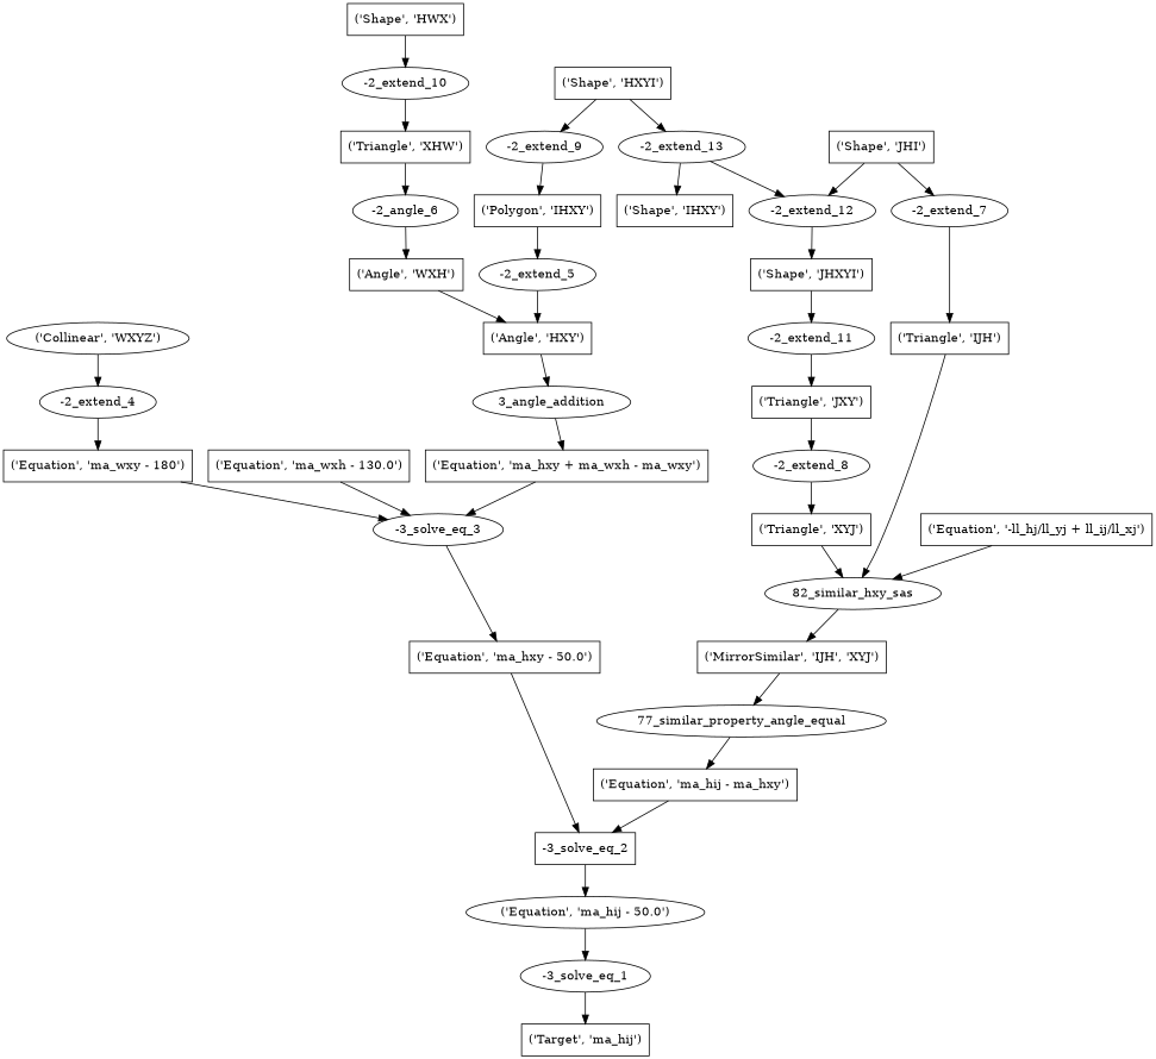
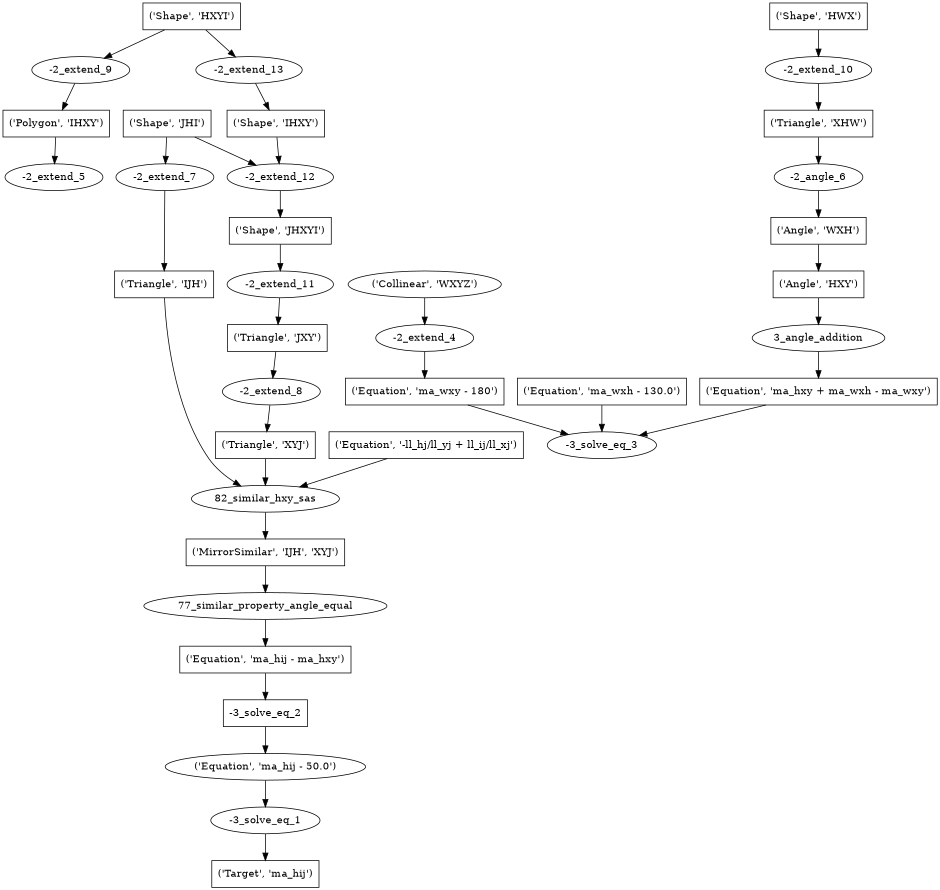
  digraph {
    node [shape=box]
    n1 [label="('Target', 'ma_hij')"]
    n2 [label="-3_solve_eq_1" shape=""]
    n3 [label="('Equation', 'ma_hij - 50.0')" shape=ellipse]
    n4 [label="-3_solve_eq_2"]
-   n5 [label="('Equation', 'ma_hxy - 50.0')"]
    n6 [label="('Equation', 'ma_hij - ma_hxy')"]
    n7 [label="-3_solve_eq_3" shape=""]
    n8 [label="('Equation', 'ma_wxy - 180')"]
    n9 [label="('Equation', 'ma_wxh - 130.0')"]
    n10 [label="('Equation', 'ma_hxy + ma_wxh - ma_wxy')"]
    n11 [label="77_similar_property_angle_equal" shape=""]
    n12 [label="('MirrorSimilar', 'IJH', 'XYJ')"]
    n13 [label="-2_extend_4" shape=""]
    n14 [label="('Collinear', 'WXYZ')" shape=ellipse]
    n15 [label="3_angle_addition" shape=""]
    n16 [label="('Angle', 'HXY')"]
    n17 [label="('Angle', 'WXH')"]
    n18 [label="82_similar_hxy_sas" shape=""]
    n19 [label="('Triangle', 'IJH')"]
    n20 [label="('Triangle', 'XYJ')"]
    n21 [label="('Equation', '-ll_hj/ll_yj + ll_ij/ll_xj')"]
    n22 [label="-2_extend_5" shape=""]
    n23 [label="('Polygon', 'IHXY')"]
    n24 [label="-2_angle_6" shape=""]
    n25 [label="('Triangle', 'XHW')"]
    n26 [label="-2_extend_7" shape=""]
    n27 [label="('Shape', 'JHI')"]
    n28 [label="-2_extend_12" shape=""]
    n29 [label="('Shape', 'JHXYI')"]
    n30 [label="-2_extend_8" shape=""]
    n31 [label="('Triangle', 'JXY')"]
    n32 [label="-2_extend_9" shape=""]
    n33 [label="('Shape', 'HXYI')"]
    n34 [label="-2_extend_13" shape=""]
    n35 [label="('Shape', 'IHXY')"]
    n36 [label="-2_extend_10" shape=""]
    n37 [label="('Shape', 'HWX')"]
    n38 [label="-2_extend_11" shape=""]
    n2 -> n1
    n3 -> n2
    n4 -> n3
-   n5 -> n4
    n6 -> n4
-   n7 -> n5
    n8 -> n7
    n9 -> n7
    n10 -> n7
    n11 -> n6
    n12 -> n11
    n13 -> n8
    n14 -> n13
    n15 -> n10
    n16 -> n15
    n17 -> n16
    n18 -> n12
    n19 -> n18
    n20 -> n18
    n21 -> n18
-   n22 -> n16
    n23 -> n22
    n24 -> n17
    n25 -> n24
    n26 -> n19
    n27 -> n26
    n27 -> n28
    n28 -> n29
    n29 -> n38
    n30 -> n20
    n31 -> n30
    n32 -> n23
    n33 -> n32
    n33 -> n34
    n34 -> n35
-   n34 -> n28
+   n35 -> n28
    n36 -> n25
    n37 -> n36
    n38 -> n31
  }
